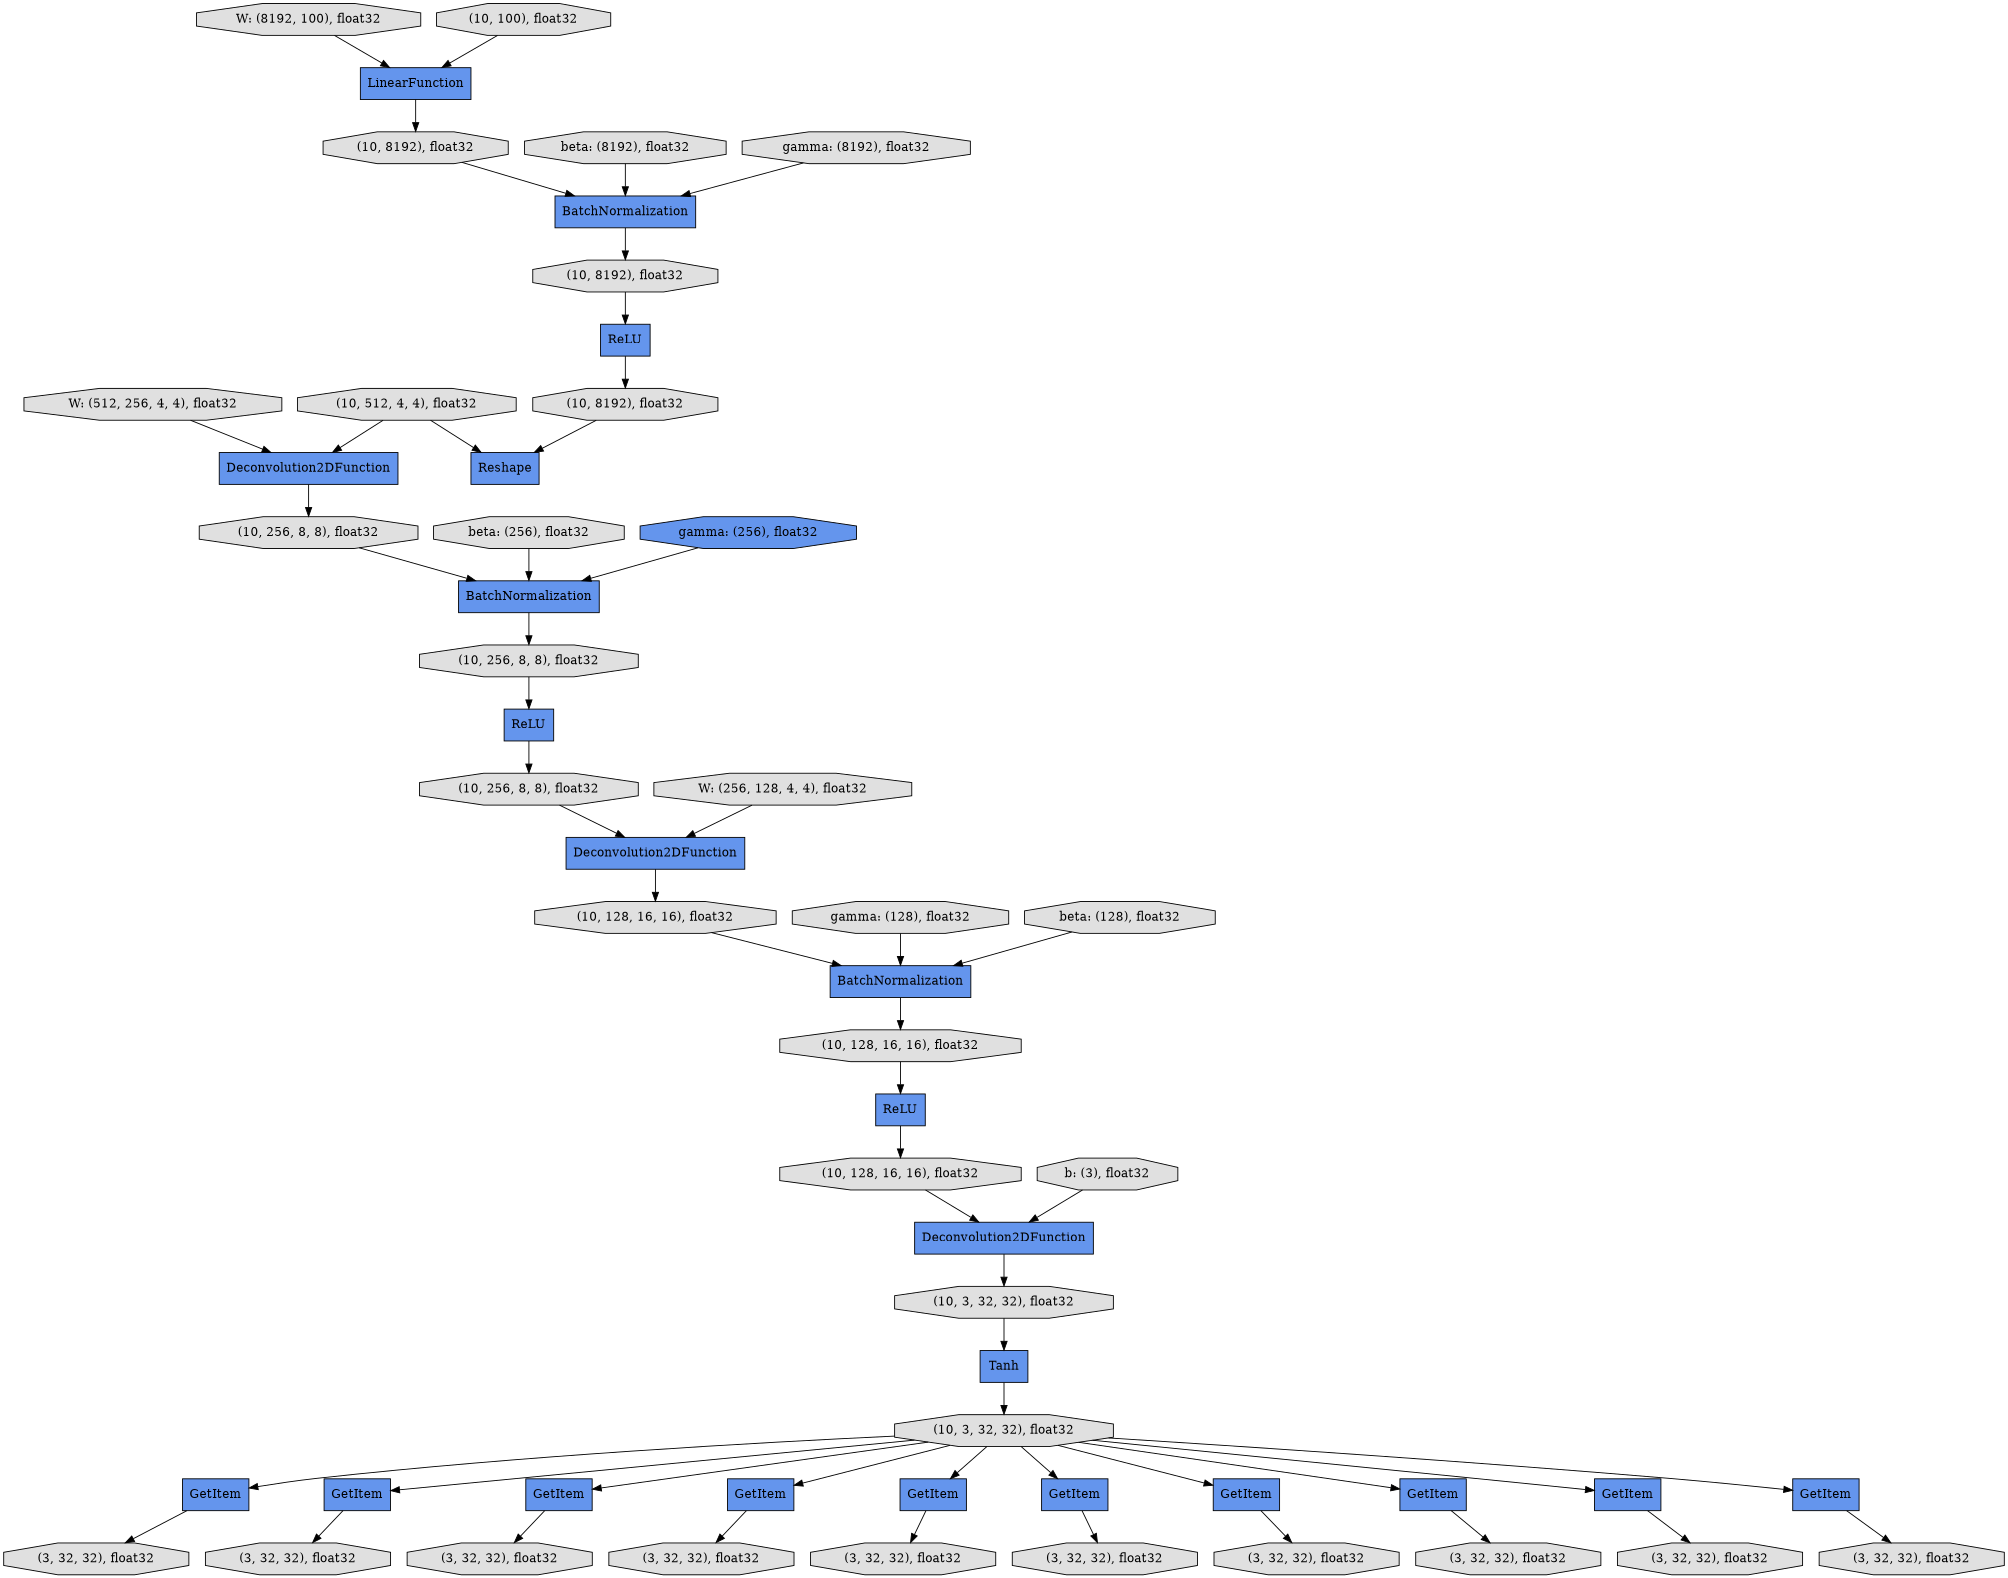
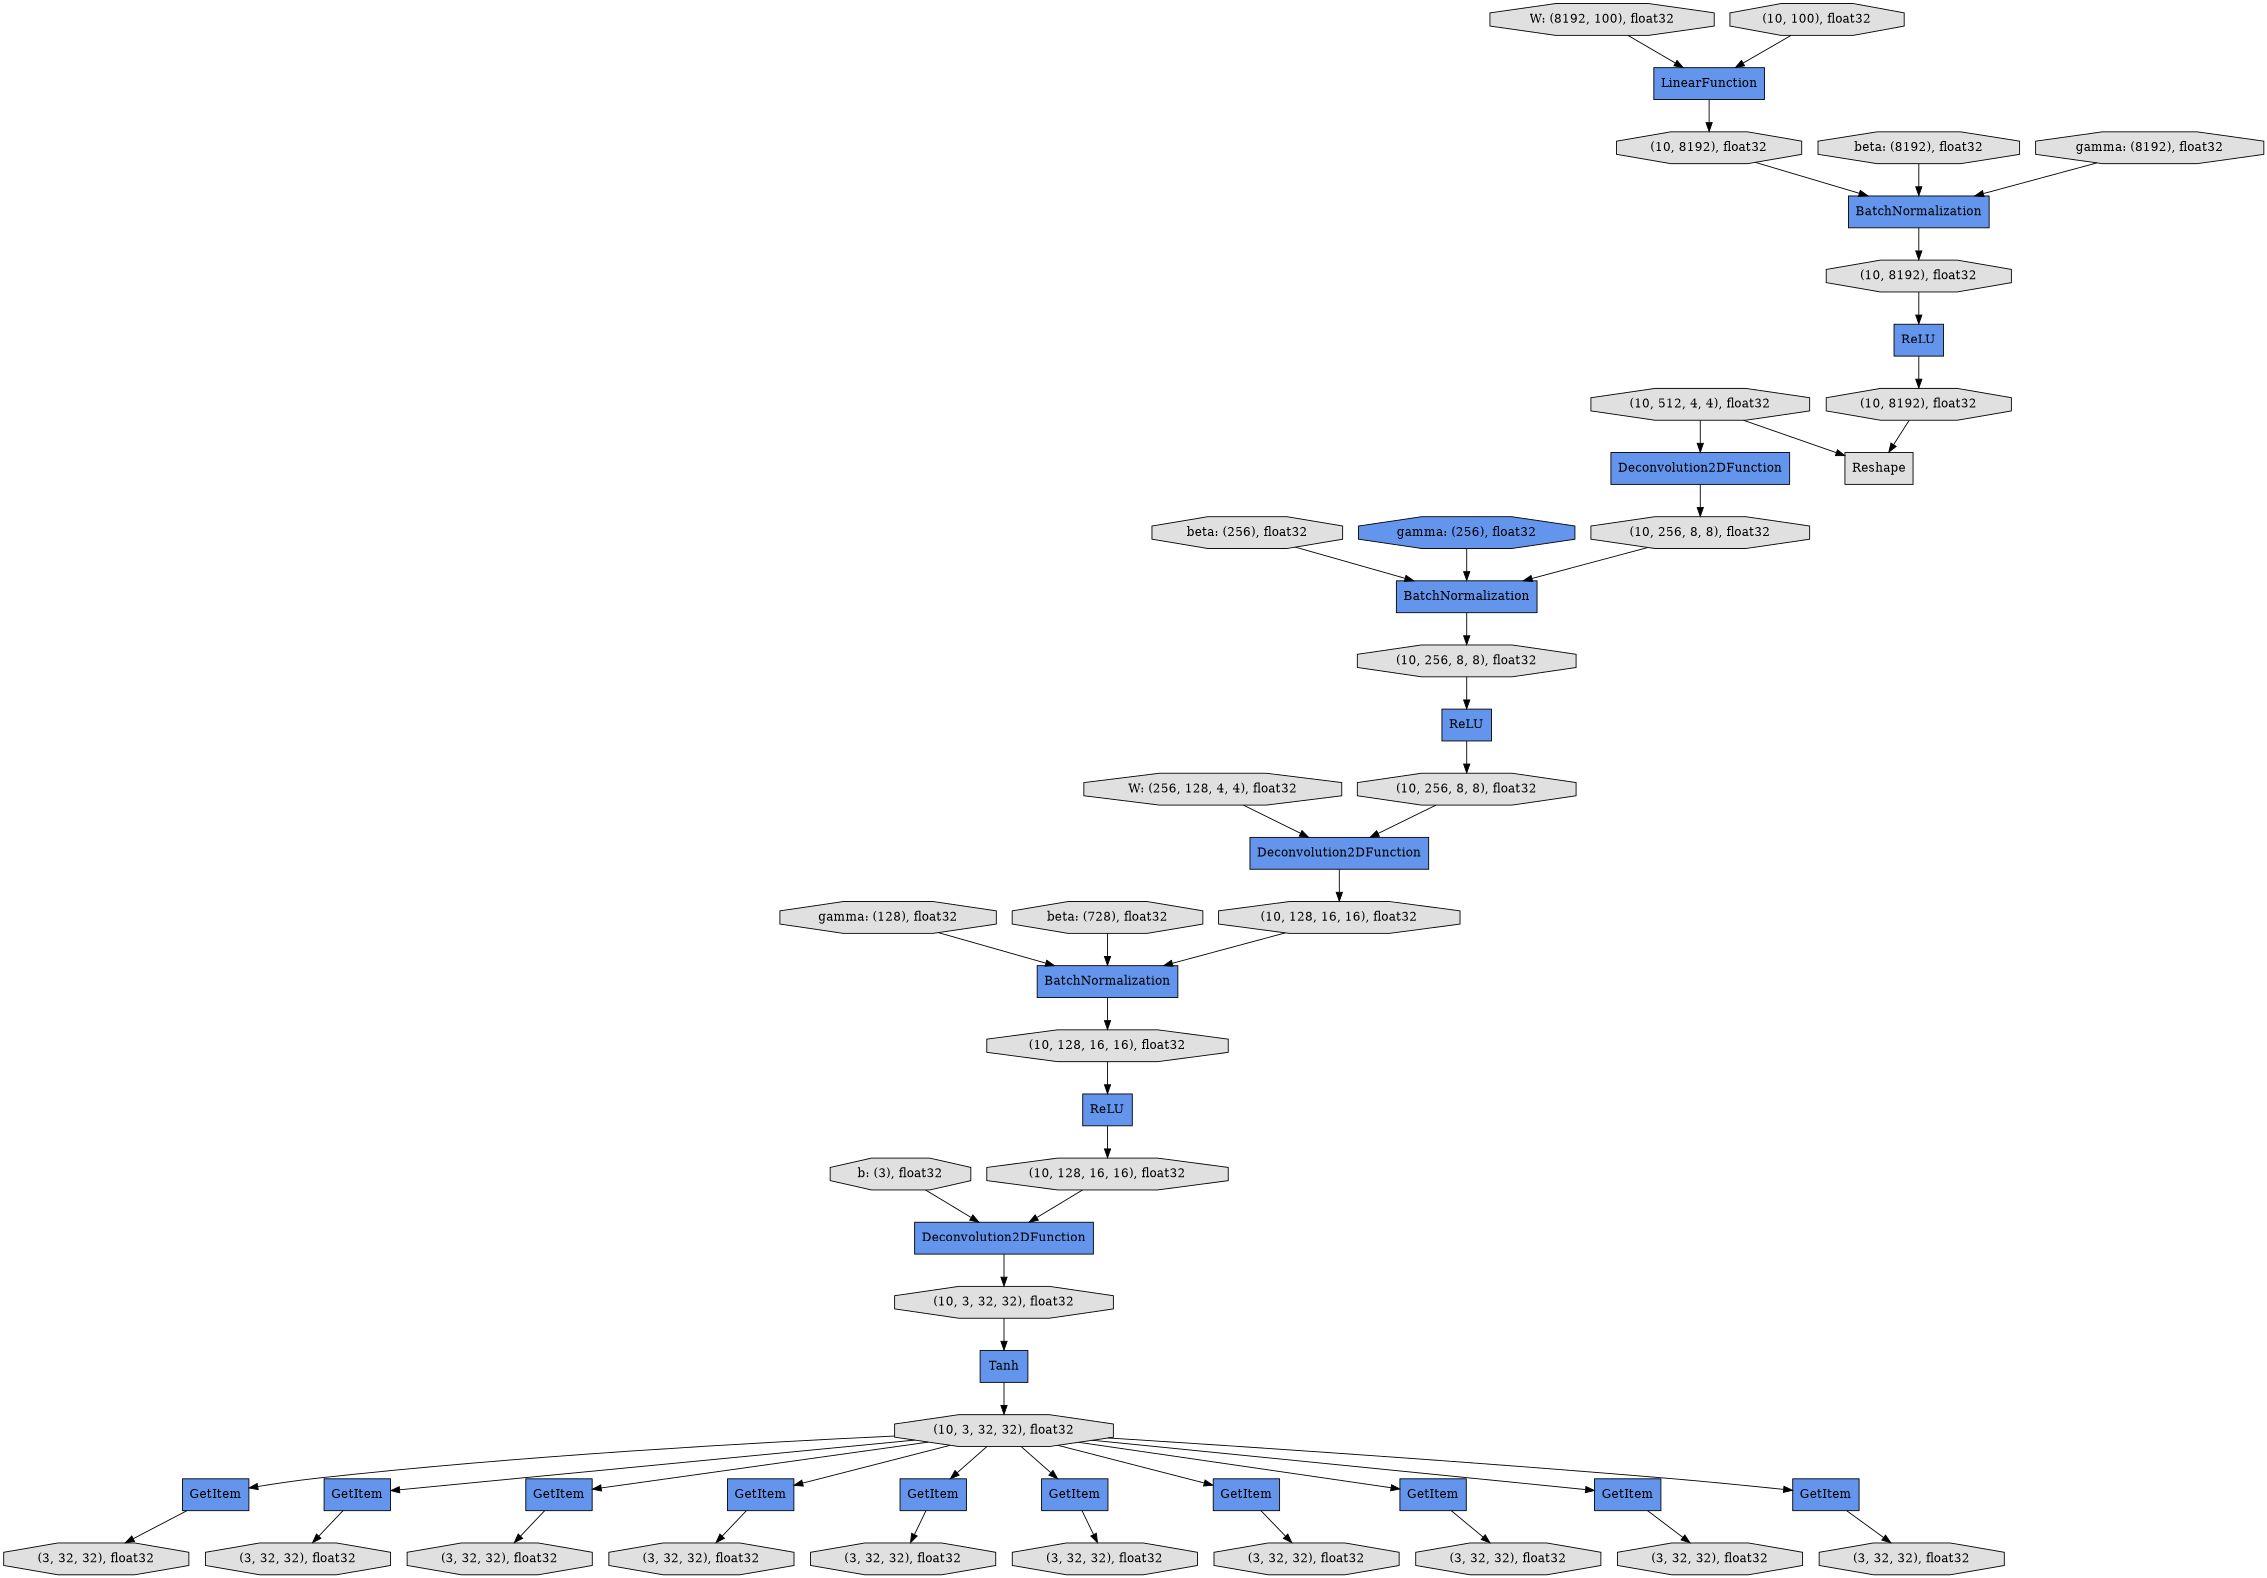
  digraph {
    rankdir=TB
    node [fillcolor="#E0E0E0" shape=octagon style=filled]
-   n1 [label="W: (512, 256, 4, 4), float32"]
    n2 [fillcolor="#6495ED" label=Deconvolution2DFunction shape=record]
    n3 [label="(10, 256, 8, 8), float32"]
    n4 [fillcolor="#6495ED" label=GetItem shape=record]
    n5 [label="(3, 32, 32), float32"]
    n6 [label="W: (8192, 100), float32"]
    n7 [fillcolor="#6495ED" label=LinearFunction shape=record]
    n8 [label="(10, 8192), float32"]
    n9 [label="(10, 512, 4, 4), float32"]
-   n10 [fillcolor="#6495ED" label=Reshape shape=record]
+   n10 [label=Reshape shape=record]
    n11 [label="(3, 32, 32), float32"]
    n12 [label="(10, 3, 32, 32), float32"]
    n13 [fillcolor="#6495ED" label=GetItem shape=record]
    n14 [fillcolor="#6495ED" label=GetItem shape=record]
    n15 [fillcolor="#6495ED" label=GetItem shape=record]
    n16 [fillcolor="#6495ED" label=GetItem shape=record]
    n17 [fillcolor="#6495ED" label=GetItem shape=record]
    n18 [fillcolor="#6495ED" label=GetItem shape=record]
    n19 [fillcolor="#6495ED" label=GetItem shape=record]
    n20 [fillcolor="#6495ED" label=GetItem shape=record]
    n21 [fillcolor="#6495ED" label=GetItem shape=record]
    n22 [label="(3, 32, 32), float32"]
    n23 [label="(3, 32, 32), float32"]
    n24 [label="(3, 32, 32), float32"]
    n25 [label="(3, 32, 32), float32"]
    n26 [label="(3, 32, 32), float32"]
    n27 [label="(3, 32, 32), float32"]
    n28 [label="(3, 32, 32), float32"]
    n29 [label="(3, 32, 32), float32"]
    n30 [label="W: (256, 128, 4, 4), float32"]
    n31 [fillcolor="#6495ED" label=Deconvolution2DFunction shape=record]
    n32 [label="(10, 128, 16, 16), float32"]
    n33 [fillcolor="#6495ED" label=BatchNormalization shape=record]
    n34 [label="beta: (256), float32"]
    n35 [label="(10, 256, 8, 8), float32"]
    n36 [label="beta: (8192), float32"]
    n37 [fillcolor="#6495ED" label=BatchNormalization shape=record]
    n38 [label="(10, 8192), float32"]
    n39 [fillcolor="#6495ED" label=ReLU shape=record]
    n40 [label="(10, 256, 8, 8), float32"]
    n41 [label="(10, 100), float32"]
    n42 [label="gamma: (128), float32"]
    n43 [fillcolor="#6495ED" label=BatchNormalization shape=record]
    n44 [label="(10, 128, 16, 16), float32"]
    n45 [label="gamma: (8192), float32"]
-   n46 [label="beta: (128), float32"]
+   n46 [label="beta: (728), float32"]
    n47 [fillcolor="#6495ED" label=ReLU shape=record]
    n48 [fillcolor="#6495ED" label=ReLU shape=record]
    n49 [label="(10, 128, 16, 16), float32"]
    n50 [fillcolor="#6495ED" label=Deconvolution2DFunction shape=record]
    n51 [label="(10, 8192), float32"]
    n52 [label="(10, 3, 32, 32), float32"]
    n53 [fillcolor="#6495ED" label=Tanh shape=record]
    n54 [label="b: (3), float32"]
    n55 [fillcolor="#6495ED" label="gamma: (256), float32"]
-   n1 -> n2
    n2 -> n3
    n3 -> n33
    n4 -> n5
    n6 -> n7
    n7 -> n8
    n8 -> n37
    n9 -> n2
    n9 -> n10
    n12 -> n4
    n12 -> n13
    n12 -> n14
    n12 -> n15
    n12 -> n16
    n12 -> n17
    n12 -> n18
    n12 -> n19
    n12 -> n20
    n12 -> n21
    n13 -> n22
    n14 -> n23
    n15 -> n24
    n16 -> n25
    n17 -> n26
    n18 -> n27
    n19 -> n28
    n20 -> n29
    n21 -> n11
    n30 -> n31
    n31 -> n32
    n32 -> n43
    n33 -> n35
    n34 -> n33
    n35 -> n39
    n36 -> n37
    n37 -> n38
    n38 -> n48
    n39 -> n40
    n40 -> n31
    n41 -> n7
    n42 -> n43
    n43 -> n44
    n44 -> n47
    n45 -> n37
    n46 -> n43
    n47 -> n49
    n48 -> n51
    n49 -> n50
    n50 -> n52
    n51 -> n10
    n52 -> n53
    n53 -> n12
    n54 -> n50
    n55 -> n33
  }
